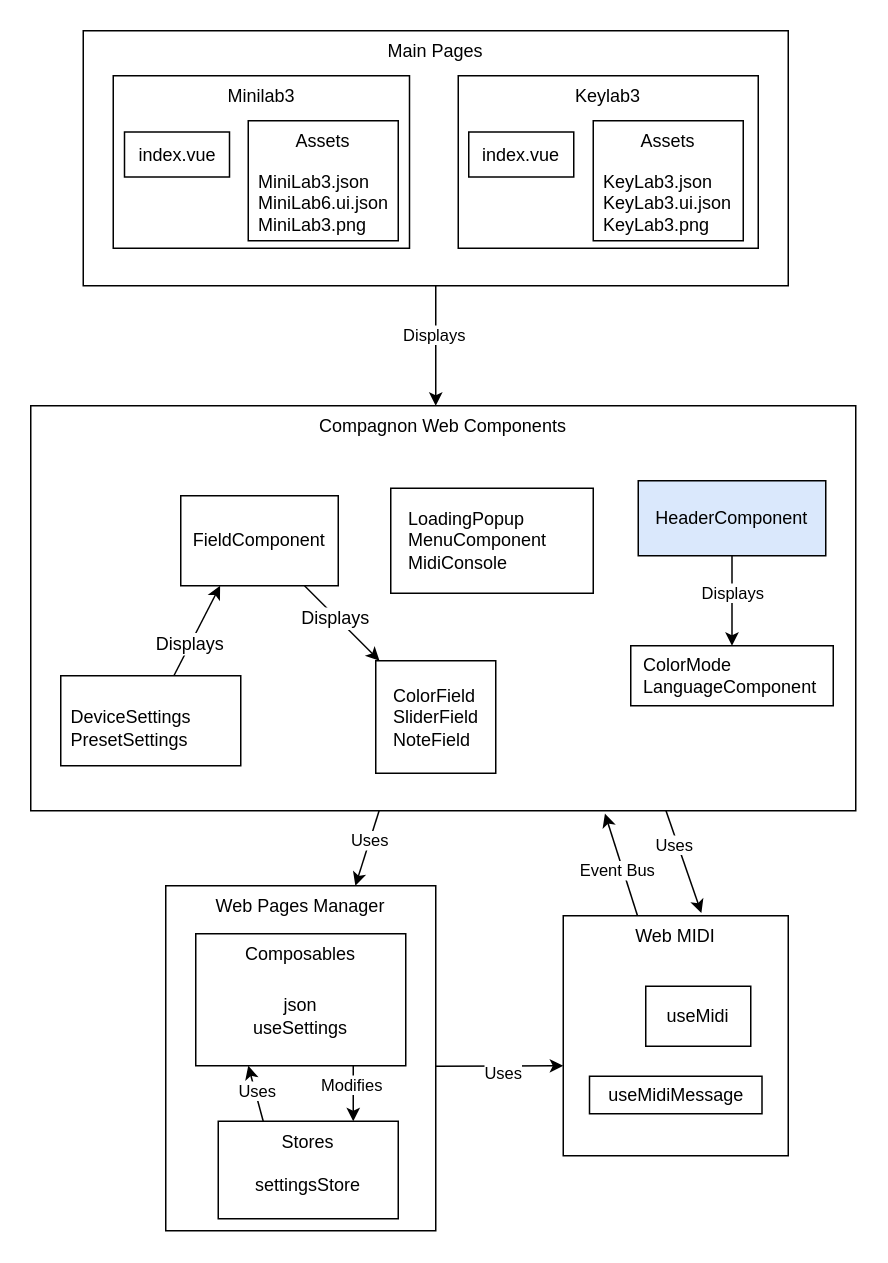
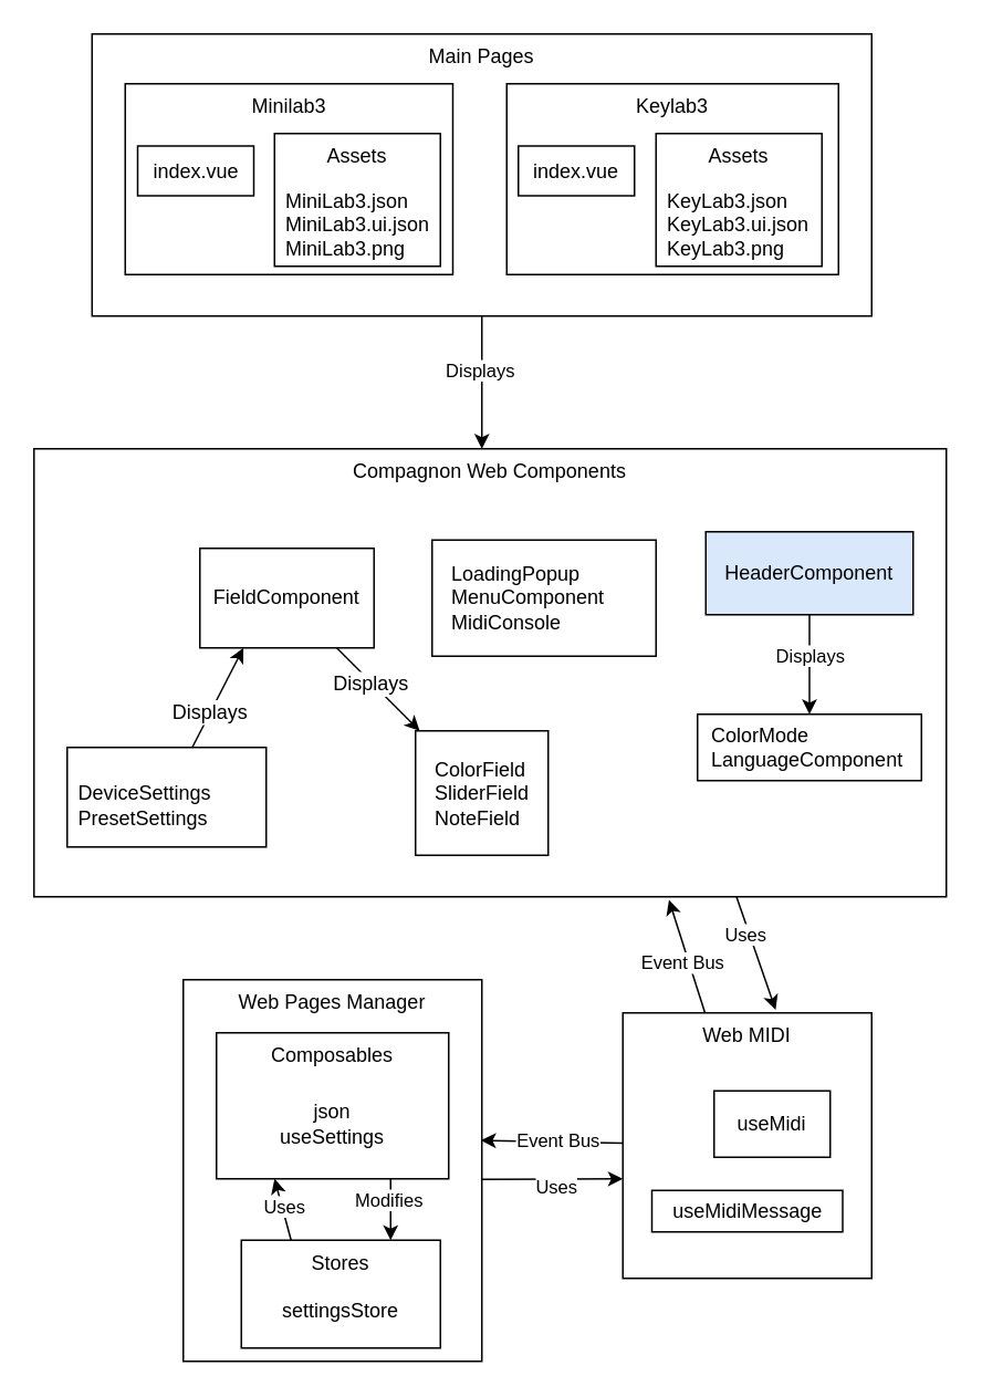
  <mxCell id="0" />
  <mxCell id="1" parent="0" />
  <mxCell id="2" style="edgeStyle=none;html=1;endArrow=classic;endFill=1;" parent="1" source="4" edge="1"><mxGeometry relative="1" as="geometry"><mxPoint x="290" y="270" as="targetPoint" /></mxGeometry></mxCell>
  <mxCell id="3" value="Displays" style="edgeLabel;html=1;align=center;verticalAlign=middle;resizable=0;points=[];" parent="2" vertex="1" connectable="0"><mxGeometry x="-0.193" y="-2" relative="1" as="geometry"><mxPoint as="offset" /></mxGeometry></mxCell>
  <mxCell id="4" value="Main Pages" style="whiteSpace=wrap;html=1;verticalAlign=top;" parent="1" vertex="1"><mxGeometry x="55" y="20" width="470" height="170" as="geometry" /></mxCell>
+ <mxCell id="5" style="edgeStyle=none;html=1;entryX=0.997;entryY=0.421;entryDx=0;entryDy=0;entryPerimeter=0;" parent="1" source="9" target="12" edge="1"><mxGeometry relative="1" as="geometry" /></mxCell>
+ <mxCell id="6" value="Event Bus" style="edgeLabel;html=1;align=center;verticalAlign=middle;resizable=0;points=[];" parent="5" vertex="1" connectable="0"><mxGeometry x="-0.365" y="1" relative="1" as="geometry"><mxPoint x="-12" y="-2" as="offset" /></mxGeometry></mxCell>
  <mxCell id="7" style="edgeStyle=none;html=1;entryX=0.696;entryY=1.007;entryDx=0;entryDy=0;entryPerimeter=0;" parent="1" source="9" target="15" edge="1"><mxGeometry relative="1" as="geometry"><mxPoint x="205" y="545" as="targetPoint" /></mxGeometry></mxCell>
  <mxCell id="8" value="Event Bus" style="edgeLabel;html=1;align=center;verticalAlign=middle;resizable=0;points=[];" parent="7" vertex="1" connectable="0"><mxGeometry x="-0.491" y="-1" relative="1" as="geometry"><mxPoint x="-9" y="-13" as="offset" /></mxGeometry></mxCell>
  <mxCell id="9" value="Web MIDI" style="whiteSpace=wrap;html=1;verticalAlign=top;" parent="1" vertex="1"><mxGeometry x="375" y="610" width="150" height="160" as="geometry" /></mxCell>
  <mxCell id="10" style="edgeStyle=none;html=1;exitX=0.999;exitY=0.523;exitDx=0;exitDy=0;exitPerimeter=0;" parent="1" source="12" edge="1"><mxGeometry relative="1" as="geometry"><mxPoint x="295" y="710" as="sourcePoint" /><mxPoint x="375" y="710" as="targetPoint" /></mxGeometry></mxCell>
  <mxCell id="11" value="Uses" style="edgeLabel;html=1;align=center;verticalAlign=middle;resizable=0;points=[];" parent="10" vertex="1" connectable="0"><mxGeometry x="-0.359" y="-1" relative="1" as="geometry"><mxPoint x="18" y="3" as="offset" /></mxGeometry></mxCell>
  <mxCell id="12" value="Web Pages Manager" style="whiteSpace=wrap;html=1;verticalAlign=top;" parent="1" vertex="1"><mxGeometry x="110" y="590" width="180" height="230" as="geometry" /></mxCell>
- <mxCell id="13" style="edgeStyle=none;html=1;" parent="1" source="15" target="12" edge="1"><mxGeometry relative="1" as="geometry" /></mxCell>
- <mxCell id="14" value="Uses" style="edgeLabel;html=1;align=center;verticalAlign=middle;resizable=0;points=[];" parent="13" vertex="1" connectable="0"><mxGeometry x="-0.386" y="4" relative="1" as="geometry"><mxPoint x="-6" y="3" as="offset" /></mxGeometry></mxCell>
  <mxCell id="15" value="Compagnon Web Components" style="whiteSpace=wrap;html=1;verticalAlign=top;" parent="1" vertex="1"><mxGeometry x="20" y="270" width="550" height="270" as="geometry" /></mxCell>
  <mxCell id="16" style="edgeStyle=none;html=1;entryX=0.75;entryY=0;entryDx=0;entryDy=0;exitX=0.75;exitY=1;exitDx=0;exitDy=0;" parent="1" source="18" target="21" edge="1"><mxGeometry relative="1" as="geometry" /></mxCell>
  <mxCell id="17" value="Modifies" style="edgeLabel;html=1;align=center;verticalAlign=middle;resizable=0;points=[];" parent="16" vertex="1" connectable="0"><mxGeometry x="-0.33" y="-2" relative="1" as="geometry"><mxPoint as="offset" /></mxGeometry></mxCell>
  <mxCell id="18" value="Composables" style="whiteSpace=wrap;html=1;verticalAlign=top;" parent="1" vertex="1"><mxGeometry x="130" y="622" width="140" height="88" as="geometry" /></mxCell>
  <mxCell id="19" style="edgeStyle=none;html=1;entryX=0.25;entryY=1;entryDx=0;entryDy=0;exitX=0.25;exitY=0;exitDx=0;exitDy=0;" parent="1" source="21" target="18" edge="1"><mxGeometry relative="1" as="geometry"><Array as="points" /></mxGeometry></mxCell>
  <mxCell id="20" value="Uses" style="edgeLabel;html=1;align=center;verticalAlign=middle;resizable=0;points=[];" parent="19" vertex="1" connectable="0"><mxGeometry x="0.1" y="-1" relative="1" as="geometry"><mxPoint as="offset" /></mxGeometry></mxCell>
  <mxCell id="21" value="Stores&lt;br&gt;" style="whiteSpace=wrap;html=1;verticalAlign=top;" parent="1" vertex="1"><mxGeometry x="145" y="747" width="120" height="65" as="geometry" /></mxCell>
  <mxCell id="22" value="Minilab3" style="whiteSpace=wrap;html=1;verticalAlign=top;" parent="1" vertex="1"><mxGeometry x="75" y="50" width="197.5" height="115" as="geometry" /></mxCell>
  <mxCell id="23" value="index.vue" style="text;strokeColor=default;align=center;fillColor=none;html=1;verticalAlign=middle;whiteSpace=wrap;rounded=0;" parent="1" vertex="1"><mxGeometry x="82.5" y="87.5" width="70" height="30" as="geometry" /></mxCell>
  <mxCell id="24" value="settingsStore" style="text;strokeColor=none;align=center;fillColor=none;html=1;verticalAlign=middle;whiteSpace=wrap;rounded=0;" parent="1" vertex="1"><mxGeometry x="155" y="767" width="100" height="45" as="geometry" /></mxCell>
  <mxCell id="25" value="" style="whiteSpace=wrap;html=1;strokeWidth=1;fontSize=12;verticalAlign=top;" parent="1" vertex="1"><mxGeometry x="250" y="440" width="80" height="75" as="geometry" /></mxCell>
  <mxCell id="26" value="ColorField&lt;br style=&quot;font-size: 12px;&quot;&gt;SliderField&lt;br style=&quot;font-size: 12px;&quot;&gt;NoteField" style="text;strokeColor=none;align=left;fillColor=none;html=1;verticalAlign=top;whiteSpace=wrap;rounded=0;spacingTop=0;fontSize=12;spacing=2;strokeWidth=1;" parent="1" vertex="1"><mxGeometry x="260" y="450" width="60" height="60" as="geometry" /></mxCell>
  <mxCell id="27" style="edgeStyle=none;html=1;fontSize=12;" parent="1" source="29" target="25" edge="1"><mxGeometry relative="1" as="geometry" /></mxCell>
  <mxCell id="28" value="Displays" style="edgeLabel;html=1;align=center;verticalAlign=middle;resizable=0;points=[];fontSize=12;" parent="27" vertex="1" connectable="0"><mxGeometry x="-0.166" y="-1" relative="1" as="geometry"><mxPoint as="offset" /></mxGeometry></mxCell>
  <mxCell id="29" value="FieldComponent" style="whiteSpace=wrap;html=1;strokeWidth=1;fontSize=12;verticalAlign=middle;" parent="1" vertex="1"><mxGeometry x="120" y="330" width="105" height="60" as="geometry" /></mxCell>
  <mxCell id="30" style="edgeStyle=none;html=1;entryX=0.25;entryY=1;entryDx=0;entryDy=0;fontSize=12;" parent="1" source="32" target="29" edge="1"><mxGeometry relative="1" as="geometry" /></mxCell>
  <mxCell id="31" value="Displays" style="edgeLabel;html=1;align=center;verticalAlign=middle;resizable=0;points=[];fontSize=12;" parent="30" vertex="1" connectable="0"><mxGeometry x="-0.279" y="1" relative="1" as="geometry"><mxPoint as="offset" /></mxGeometry></mxCell>
  <mxCell id="32" value="" style="whiteSpace=wrap;html=1;strokeWidth=1;fontSize=12;verticalAlign=top;" parent="1" vertex="1"><mxGeometry x="40" y="450" width="120" height="60" as="geometry" /></mxCell>
  <mxCell id="33" value="&lt;div style=&quot;&quot;&gt;&lt;span style=&quot;background-color: initial;&quot;&gt;DeviceSettings&lt;/span&gt;&lt;/div&gt;&lt;span style=&quot;&quot;&gt;PresetSettings&lt;/span&gt;&lt;span style=&quot;&quot;&gt;&lt;br&gt;&lt;/span&gt;" style="text;strokeColor=none;align=left;fillColor=none;html=1;verticalAlign=middle;whiteSpace=wrap;rounded=0;strokeWidth=1;fontSize=12;" parent="1" vertex="1"><mxGeometry x="45" y="470" width="90" height="30" as="geometry" /></mxCell>
  <mxCell id="34" value="" style="whiteSpace=wrap;html=1;strokeWidth=1;fontSize=12;" parent="1" vertex="1"><mxGeometry x="260" y="325" width="135" height="70" as="geometry" /></mxCell>
  <mxCell id="35" value="LoadingPopup&lt;br style=&quot;font-size: 12px;&quot;&gt;MenuComponent&lt;br style=&quot;font-size: 12px;&quot;&gt;MidiConsole" style="text;strokeColor=none;align=left;fillColor=none;html=1;verticalAlign=top;whiteSpace=wrap;rounded=0;spacingTop=0;fontSize=12;spacing=2;strokeWidth=1;" parent="1" vertex="1"><mxGeometry x="270" y="332.25" width="125" height="50" as="geometry" /></mxCell>
  <mxCell id="36" value="useMidi" style="whiteSpace=wrap;html=1;strokeWidth=1;fontSize=12;" parent="1" vertex="1"><mxGeometry x="430" y="657" width="70" height="40" as="geometry" /></mxCell>
  <mxCell id="37" value="useMidiMessage" style="whiteSpace=wrap;html=1;strokeWidth=1;fontSize=12;" parent="1" vertex="1"><mxGeometry x="392.5" y="717" width="115" height="25" as="geometry" /></mxCell>
  <mxCell id="38" value="json&lt;br&gt;useSettings" style="whiteSpace=wrap;html=1;strokeWidth=1;fontSize=12;strokeColor=none;" parent="1" vertex="1"><mxGeometry x="145" y="657" width="110" height="40" as="geometry" /></mxCell>
  <mxCell id="39" style="edgeStyle=none;html=1;entryX=0.614;entryY=-0.011;entryDx=0;entryDy=0;entryPerimeter=0;exitX=0.77;exitY=1;exitDx=0;exitDy=0;exitPerimeter=0;" parent="1" source="15" target="9" edge="1"><mxGeometry relative="1" as="geometry"><mxPoint x="157.5" y="550" as="sourcePoint" /><mxPoint x="110" y="607" as="targetPoint" /></mxGeometry></mxCell>
  <mxCell id="40" value="Uses" style="edgeLabel;html=1;align=center;verticalAlign=middle;resizable=0;points=[];" parent="39" vertex="1" connectable="0"><mxGeometry x="-0.386" y="4" relative="1" as="geometry"><mxPoint x="-6" y="3" as="offset" /></mxGeometry></mxCell>
  <mxCell id="41" style="edgeStyle=none;html=1;endArrow=classic;endFill=1;" parent="1" source="43" target="50" edge="1"><mxGeometry relative="1" as="geometry" /></mxCell>
  <mxCell id="42" value="Displays" style="edgeLabel;html=1;align=center;verticalAlign=middle;resizable=0;points=[];" parent="41" vertex="1" connectable="0"><mxGeometry x="-0.205" relative="1" as="geometry"><mxPoint as="offset" /></mxGeometry></mxCell>
  <mxCell id="43" value="HeaderComponent" style="whiteSpace=wrap;html=1;strokeWidth=1;fontSize=12;fillColor=#dae8fc;" parent="1" vertex="1"><mxGeometry x="425" y="320" width="125" height="50" as="geometry" /></mxCell>
  <mxCell id="44" value="Keylab3" style="whiteSpace=wrap;html=1;verticalAlign=top;" parent="1" vertex="1"><mxGeometry x="305" y="50" width="200" height="115" as="geometry" /></mxCell>
  <mxCell id="45" value="Assets" style="text;strokeColor=default;align=center;fillColor=none;html=1;verticalAlign=top;whiteSpace=wrap;rounded=0;" parent="1" vertex="1"><mxGeometry x="165" y="80" width="100" height="80" as="geometry" /></mxCell>
- <mxCell id="46" value="MiniLab3.json&lt;br&gt;MiniLab6.ui.json&lt;br&gt;MiniLab3.png" style="text;html=1;align=left;verticalAlign=middle;resizable=0;points=[];autosize=1;strokeColor=none;fillColor=none;" parent="1" vertex="1"><mxGeometry x="170" y="105" width="110" height="60" as="geometry" /></mxCell>
+ <mxCell id="46" value="MiniLab3.json&lt;br&gt;MiniLab3.ui.json&lt;br&gt;MiniLab3.png" style="text;html=1;align=left;verticalAlign=middle;resizable=0;points=[];autosize=1;strokeColor=none;fillColor=none;" parent="1" vertex="1"><mxGeometry x="170" y="105" width="110" height="60" as="geometry" /></mxCell>
  <mxCell id="47" value="index.vue" style="text;strokeColor=default;align=center;fillColor=none;html=1;verticalAlign=middle;whiteSpace=wrap;rounded=0;" parent="1" vertex="1"><mxGeometry x="312" y="87.5" width="70" height="30" as="geometry" /></mxCell>
  <mxCell id="48" value="Assets" style="text;strokeColor=default;align=center;fillColor=none;html=1;verticalAlign=top;whiteSpace=wrap;rounded=0;" parent="1" vertex="1"><mxGeometry x="395" y="80" width="100" height="80" as="geometry" /></mxCell>
  <mxCell id="49" value="KeyLab3.json&lt;br&gt;KeyLab3.ui.json&lt;br&gt;KeyLab3.png" style="text;html=1;align=left;verticalAlign=middle;resizable=0;points=[];autosize=1;strokeColor=none;fillColor=none;" parent="1" vertex="1"><mxGeometry x="400" y="105" width="110" height="60" as="geometry" /></mxCell>
  <mxCell id="50" value="&amp;nbsp; ColorMode&lt;br&gt;&amp;nbsp; LanguageComponent" style="whiteSpace=wrap;html=1;strokeWidth=1;fontSize=12;align=left;" parent="1" vertex="1"><mxGeometry x="420" y="430" width="135" height="40" as="geometry" /></mxCell>
